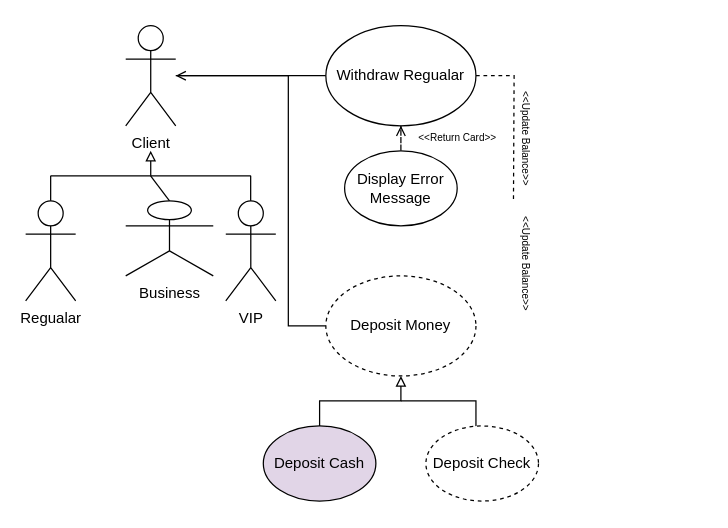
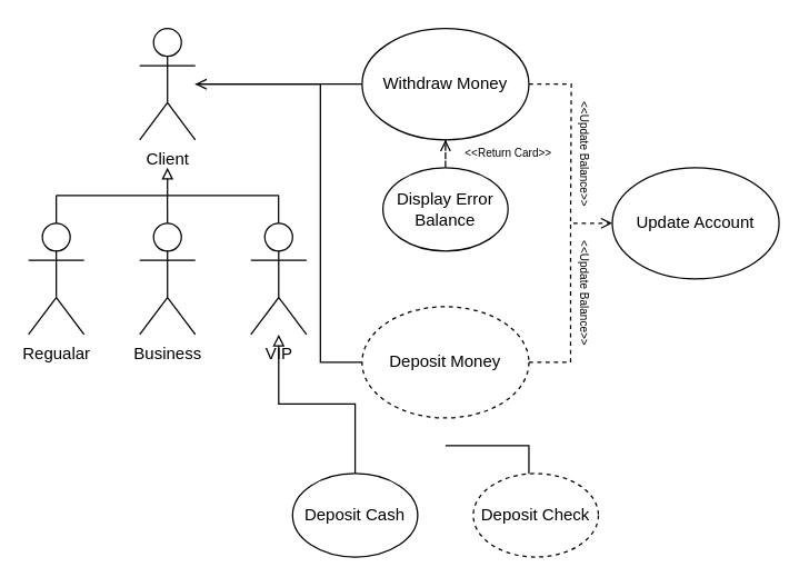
  <mxCell id="0" />
  <mxCell id="1" parent="0" />
  <mxCell id="2" value="Client" style="shape=umlActor;verticalLabelPosition=bottom;verticalAlign=top;html=1;outlineConnect=0;" vertex="1" parent="1"><mxGeometry x="100" y="20" width="40" height="80" as="geometry" /></mxCell>
- <mxCell id="3" value="Business" style="shape=umlActor;verticalLabelPosition=bottom;verticalAlign=top;html=1;outlineConnect=0;" vertex="1" parent="1"><mxGeometry x="100" y="160" width="70" height="60" as="geometry" /></mxCell>
+ <mxCell id="3" value="Business" style="shape=umlActor;verticalLabelPosition=bottom;verticalAlign=top;html=1;outlineConnect=0;" vertex="1" parent="1"><mxGeometry x="100" y="160" width="40" height="80" as="geometry" /></mxCell>
  <mxCell id="4" value="Regualar" style="shape=umlActor;verticalLabelPosition=bottom;verticalAlign=top;html=1;outlineConnect=0;" vertex="1" parent="1"><mxGeometry x="20" y="160" width="40" height="80" as="geometry" /></mxCell>
  <mxCell id="5" value="VIP" style="shape=umlActor;verticalLabelPosition=bottom;verticalAlign=top;html=1;outlineConnect=0;" vertex="1" parent="1"><mxGeometry x="180" y="160" width="40" height="80" as="geometry" /></mxCell>
  <mxCell id="6" value="" style="endArrow=none;html=1;rounded=0;exitX=0.5;exitY=0;exitDx=0;exitDy=0;exitPerimeter=0;endFill=0;" edge="1" parent="1" source="4"><mxGeometry width="50" height="50" relative="1" as="geometry"><mxPoint x="0" y="130" as="sourcePoint" /><mxPoint x="40" y="140" as="targetPoint" /></mxGeometry></mxCell>
  <mxCell id="7" value="" style="endArrow=none;html=1;rounded=0;endFill=0;exitX=0.5;exitY=0;exitDx=0;exitDy=0;exitPerimeter=0;" edge="1" parent="1" source="3"><mxGeometry width="50" height="50" relative="1" as="geometry"><mxPoint x="120" y="150" as="sourcePoint" /><mxPoint x="119.9" y="140" as="targetPoint" /></mxGeometry></mxCell>
  <mxCell id="8" value="" style="endArrow=none;html=1;rounded=0;exitX=0.5;exitY=0;exitDx=0;exitDy=0;exitPerimeter=0;endFill=0;" edge="1" parent="1"><mxGeometry width="50" height="50" relative="1" as="geometry"><mxPoint x="199.9" y="160" as="sourcePoint" /><mxPoint x="199.9" y="140" as="targetPoint" /></mxGeometry></mxCell>
  <mxCell id="9" value="" style="endArrow=none;html=1;rounded=0;endFill=0;" edge="1" parent="1"><mxGeometry width="50" height="50" relative="1" as="geometry"><mxPoint x="40" y="140" as="sourcePoint" /><mxPoint x="200" y="140" as="targetPoint" /></mxGeometry></mxCell>
  <mxCell id="10" value="" style="endArrow=block;html=1;rounded=0;endFill=0;" edge="1" parent="1"><mxGeometry width="50" height="50" relative="1" as="geometry"><mxPoint x="120" y="140" as="sourcePoint" /><mxPoint x="120" y="120" as="targetPoint" /></mxGeometry></mxCell>
  <mxCell id="11" style="edgeStyle=orthogonalEdgeStyle;rounded=0;orthogonalLoop=1;jettySize=auto;html=1;dashed=1;fontSize=8;endArrow=none;endFill=0;" edge="1" parent="1" source="13"><mxGeometry relative="1" as="geometry"><mxPoint x="410" y="160" as="targetPoint" /></mxGeometry></mxCell>
  <mxCell id="12" style="edgeStyle=orthogonalEdgeStyle;rounded=0;orthogonalLoop=1;jettySize=auto;html=1;fontSize=8;endArrow=open;endFill=0;" edge="1" parent="1" source="13" target="2"><mxGeometry relative="1" as="geometry" /></mxCell>
- <mxCell id="13" value="Withdraw Regualar" style="ellipse;whiteSpace=wrap;html=1;" vertex="1" parent="1"><mxGeometry x="260" y="20" width="120" height="80" as="geometry" /></mxCell>
+ <mxCell id="13" value="Withdraw Money" style="ellipse;whiteSpace=wrap;html=1;" vertex="1" parent="1"><mxGeometry x="260" y="20" width="120" height="80" as="geometry" /></mxCell>
  <mxCell id="14" style="edgeStyle=orthogonalEdgeStyle;rounded=0;orthogonalLoop=1;jettySize=auto;html=1;entryX=0.5;entryY=1;entryDx=0;entryDy=0;endArrow=open;endFill=0;dashed=1;" edge="1" parent="1" source="15" target="13"><mxGeometry relative="1" as="geometry" /></mxCell>
- <mxCell id="15" value="Display Error Message" style="ellipse;whiteSpace=wrap;html=1;" vertex="1" parent="1"><mxGeometry x="275" y="120" width="90" height="60" as="geometry" /></mxCell>
+ <mxCell id="15" value="Display Error Balance" style="ellipse;whiteSpace=wrap;html=1;" vertex="1" parent="1"><mxGeometry x="275" y="120" width="90" height="60" as="geometry" /></mxCell>
  <mxCell id="16" value="&amp;lt;&amp;lt;Return Card&amp;gt;&amp;gt;" style="text;html=1;align=center;verticalAlign=middle;resizable=0;points=[];autosize=1;strokeColor=none;fillColor=none;rotation=0;fontSize=8;" vertex="1" parent="1"><mxGeometry x="320" width="90" height="20" as="geometry" y="100" /></mxCell>
+ <mxCell id="17" value="Update Account" style="ellipse;whiteSpace=wrap;html=1;" vertex="1" parent="1"><mxGeometry x="440" y="120" width="120" height="80" as="geometry" /></mxCell>
+ <mxCell id="18" style="edgeStyle=orthogonalEdgeStyle;rounded=0;orthogonalLoop=1;jettySize=auto;html=1;entryX=0;entryY=0.5;entryDx=0;entryDy=0;dashed=1;fontSize=8;endArrow=open;endFill=0;" edge="1" parent="1" source="20" target="17"><mxGeometry relative="1" as="geometry" /></mxCell>
  <mxCell id="19" style="edgeStyle=orthogonalEdgeStyle;rounded=0;orthogonalLoop=1;jettySize=auto;html=1;fontSize=8;endArrow=none;endFill=0;" edge="1" parent="1" source="20"><mxGeometry relative="1" as="geometry"><mxPoint x="140" y="60" as="targetPoint" /><Array as="points"><mxPoint x="230" y="260" /><mxPoint x="230" y="60" /></Array></mxGeometry></mxCell>
  <mxCell id="20" value="Deposit Money" style="ellipse;whiteSpace=wrap;html=1;dashed=1;" vertex="1" parent="1"><mxGeometry x="260" y="220" width="120" height="80" as="geometry" /></mxCell>
  <mxCell id="21" value="&amp;lt;&amp;lt;Update Balance&amp;gt;&amp;gt;" style="text;html=1;align=center;verticalAlign=middle;resizable=0;points=[];autosize=1;strokeColor=none;fillColor=none;rotation=90;fontSize=8;" vertex="1" parent="1"><mxGeometry x="370" width="100" height="20" as="geometry" y="100" /></mxCell>
  <mxCell id="22" value="&amp;lt;&amp;lt;Update Balance&amp;gt;&amp;gt;" style="text;html=1;align=center;verticalAlign=middle;resizable=0;points=[];autosize=1;strokeColor=none;fillColor=none;rotation=90;fontSize=8;" vertex="1" parent="1"><mxGeometry x="370" y="200" width="100" height="20" as="geometry" /></mxCell>
- <mxCell id="23" style="edgeStyle=orthogonalEdgeStyle;rounded=0;orthogonalLoop=1;jettySize=auto;html=1;entryX=0.5;entryY=1;entryDx=0;entryDy=0;fontSize=8;endArrow=block;endFill=0;" edge="1" parent="1" source="24" target="20"><mxGeometry relative="1" as="geometry" /></mxCell>
- <mxCell id="24" value="Deposit Cash" style="ellipse;whiteSpace=wrap;html=1;fillColor=#e1d5e7;" vertex="1" parent="1"><mxGeometry x="210" y="340" width="90" height="60" as="geometry" /></mxCell>
+ <mxCell id="23" style="edgeStyle=orthogonalEdgeStyle;rounded=0;orthogonalLoop=1;jettySize=auto;html=1;fontSize=8;endArrow=block;endFill=0;" edge="1" parent="1" source="24" target="5"><mxGeometry relative="1" as="geometry" /></mxCell>
+ <mxCell id="24" value="Deposit Cash" style="ellipse;whiteSpace=wrap;html=1;" vertex="1" parent="1"><mxGeometry x="210" y="340" width="90" height="60" as="geometry" /></mxCell>
  <mxCell id="25" style="edgeStyle=orthogonalEdgeStyle;rounded=0;orthogonalLoop=1;jettySize=auto;html=1;fontSize=8;endArrow=none;endFill=0;" edge="1" parent="1" source="26"><mxGeometry relative="1" as="geometry"><mxPoint x="320" y="320" as="targetPoint" /><Array as="points"><mxPoint x="380" y="320" /></Array></mxGeometry></mxCell>
  <mxCell id="26" value="Deposit Check" style="ellipse;whiteSpace=wrap;html=1;dashed=1;" vertex="1" parent="1"><mxGeometry x="340" y="340" width="90" height="60" as="geometry" /></mxCell>
